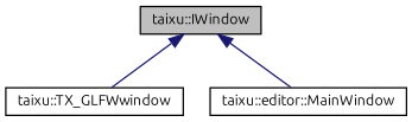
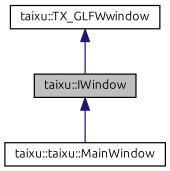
  digraph {
    fontname=Ubuntu
    node [color=black fillcolor=white fontname=Ubuntu fontsize=10 shape=record style=filled]
    edge [color=midnightblue dir=back fontname=Ubuntu fontsize=10 labelfontname=Helvetica labelfontsize=10 style=solid]
    n1 [fillcolor=grey75 fontcolor=black height=0.2 label="taixu::IWindow" width=0.4]
    n2 [height=0.2 label="taixu::TX_GLFWwindow" width=0.4]
-   n3 [height=0.2 label="taixu::editor::MainWindow" width=0.4]
-   n1 -> n2
+   n3 [height=0.2 label="taixu::taixu::MainWindow" width=0.4]
+   n2 -> n1
    n1 -> n3
  }
